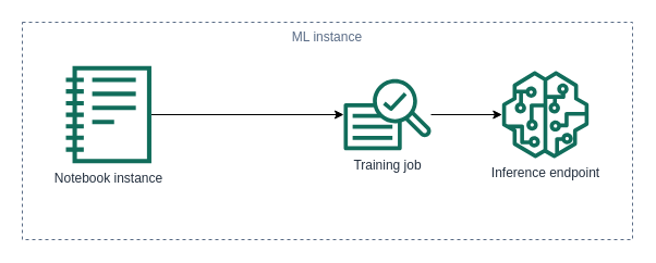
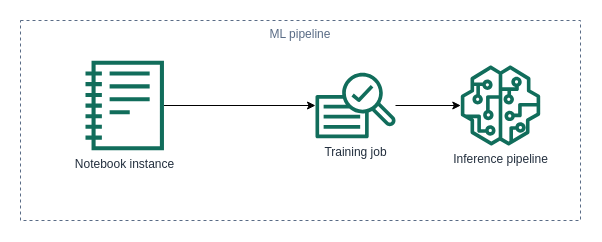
  <mxCell id="0" />
  <mxCell id="1" parent="0" />
  <mxCell id="2" style="edgeStyle=orthogonalEdgeStyle;rounded=0;orthogonalLoop=1;jettySize=auto;html=1;" edge="1" parent="1" source="3" target="5"><mxGeometry relative="1" as="geometry" /></mxCell>
- <mxCell id="3" value="Notebook instance" style="outlineConnect=0;fontColor=#232F3E;gradientColor=none;fillColor=#116D5B;strokeColor=none;dashed=0;verticalLabelPosition=bottom;verticalAlign=top;align=center;html=1;fontSize=12;fontStyle=0;aspect=fixed;pointerEvents=1;shape=mxgraph.aws4.sagemaker_notebook;" vertex="1" parent="1"><mxGeometry x="60" y="60" width="78.46" height="90" as="geometry" /></mxCell>
+ <mxCell id="3" value="Notebook instance" style="outlineConnect=0;fontColor=#232F3E;gradientColor=none;fillColor=#116D5B;strokeColor=none;dashed=0;verticalLabelPosition=bottom;verticalAlign=top;align=center;html=1;fontSize=12;fontStyle=0;aspect=fixed;pointerEvents=1;shape=mxgraph.aws4.sagemaker_notebook;" vertex="1" parent="1"><mxGeometry x="85" y="60" width="78.46" height="90" as="geometry" /></mxCell>
  <mxCell id="4" style="edgeStyle=orthogonalEdgeStyle;rounded=0;orthogonalLoop=1;jettySize=auto;html=1;" edge="1" parent="1" source="5" target="6"><mxGeometry relative="1" as="geometry" /></mxCell>
  <mxCell id="5" value="Training job" style="outlineConnect=0;fontColor=#232F3E;gradientColor=none;fillColor=#116D5B;strokeColor=none;dashed=0;verticalLabelPosition=bottom;verticalAlign=top;align=center;html=1;fontSize=12;fontStyle=0;aspect=fixed;pointerEvents=1;shape=mxgraph.aws4.sagemaker_train;" vertex="1" parent="1"><mxGeometry x="315" y="71.67" width="80" height="66.67" as="geometry" /></mxCell>
- <mxCell id="6" value="Inference endpoint" style="outlineConnect=0;fontColor=#232F3E;gradientColor=none;fillColor=#116D5B;strokeColor=none;dashed=0;verticalLabelPosition=bottom;verticalAlign=top;align=center;html=1;fontSize=12;fontStyle=0;aspect=fixed;pointerEvents=1;shape=mxgraph.aws4.sagemaker_model;" vertex="1" parent="1"><mxGeometry x="460" y="65" width="80" height="80" as="geometry" /></mxCell>
- <mxCell id="7" value="ML instance" style="fillColor=none;strokeColor=#5A6C86;dashed=1;verticalAlign=top;fontStyle=0;fontColor=#5A6C86;" vertex="1" parent="1"><mxGeometry x="20" y="20" width="560" height="200" as="geometry" /></mxCell>
+ <mxCell id="6" value="Inference pipeline" style="outlineConnect=0;fontColor=#232F3E;gradientColor=none;fillColor=#116D5B;strokeColor=none;dashed=0;verticalLabelPosition=bottom;verticalAlign=top;align=center;html=1;fontSize=12;fontStyle=0;aspect=fixed;pointerEvents=1;shape=mxgraph.aws4.sagemaker_model;" vertex="1" parent="1"><mxGeometry x="460" y="65" width="80" height="80" as="geometry" /></mxCell>
+ <mxCell id="7" value="ML pipeline" style="fillColor=none;strokeColor=#5A6C86;dashed=1;verticalAlign=top;fontStyle=0;fontColor=#5A6C86;" vertex="1" parent="1"><mxGeometry x="20" y="20" width="560" height="200" as="geometry" /></mxCell>
